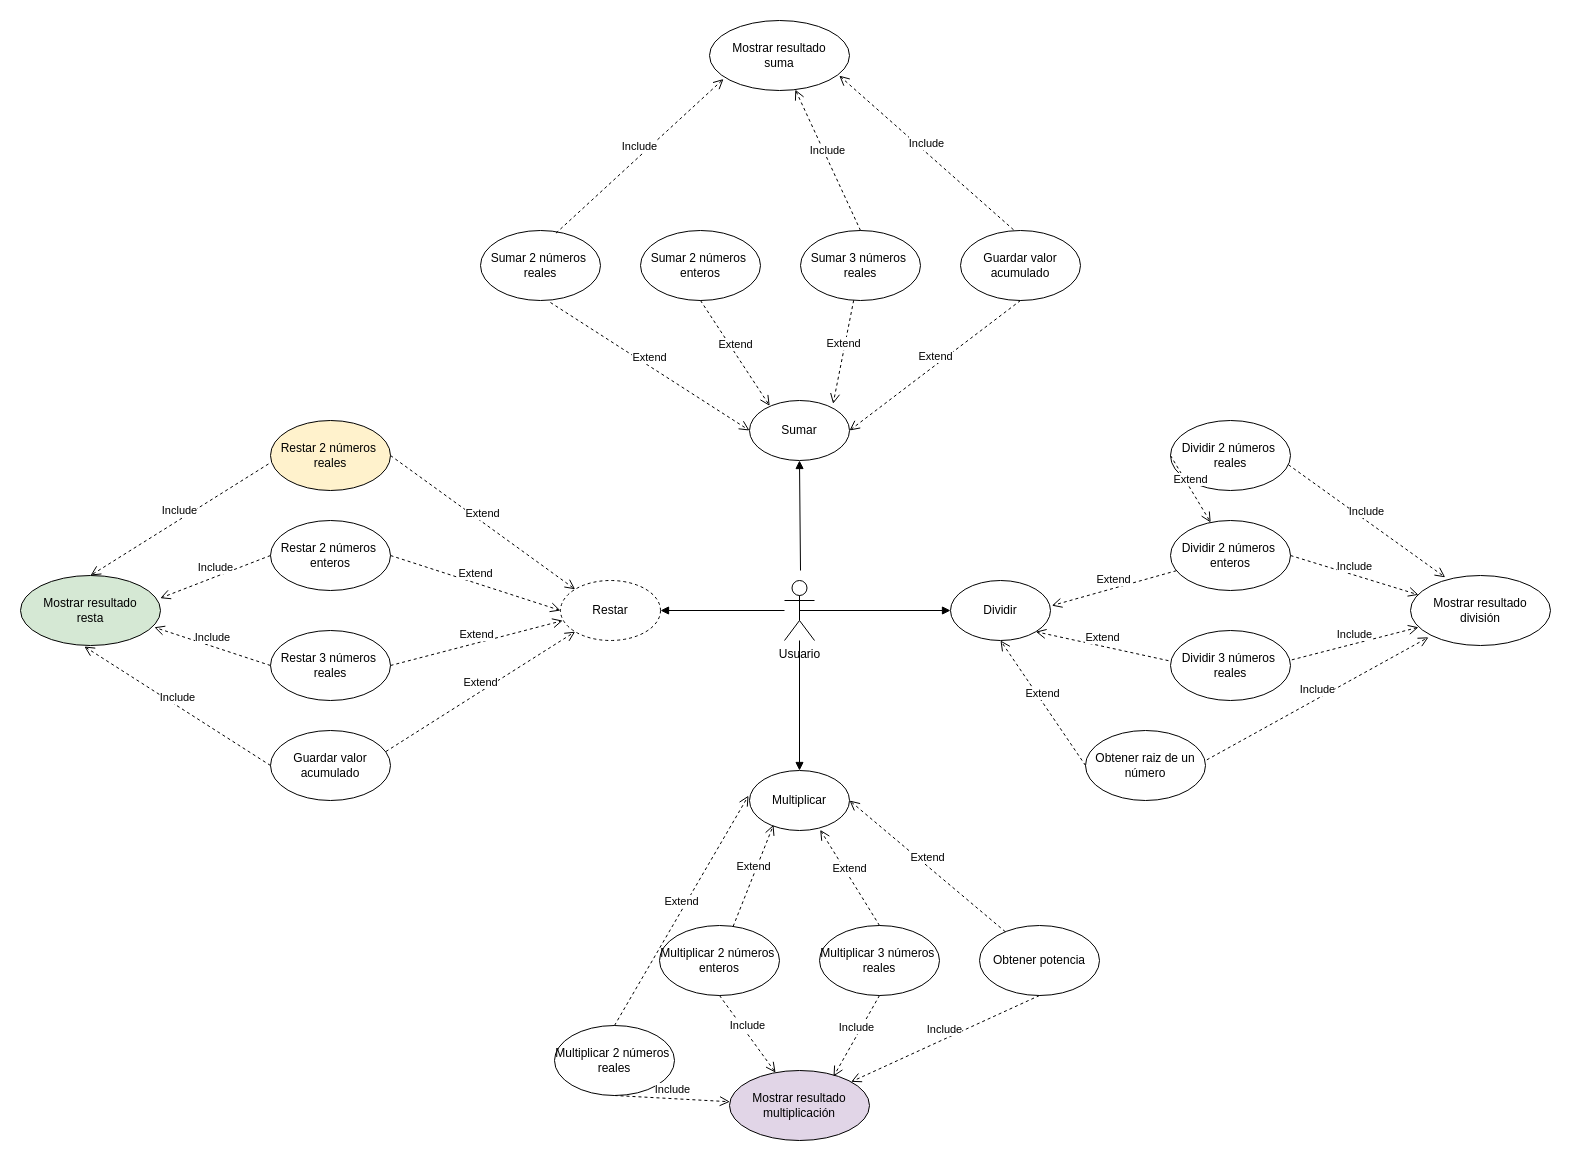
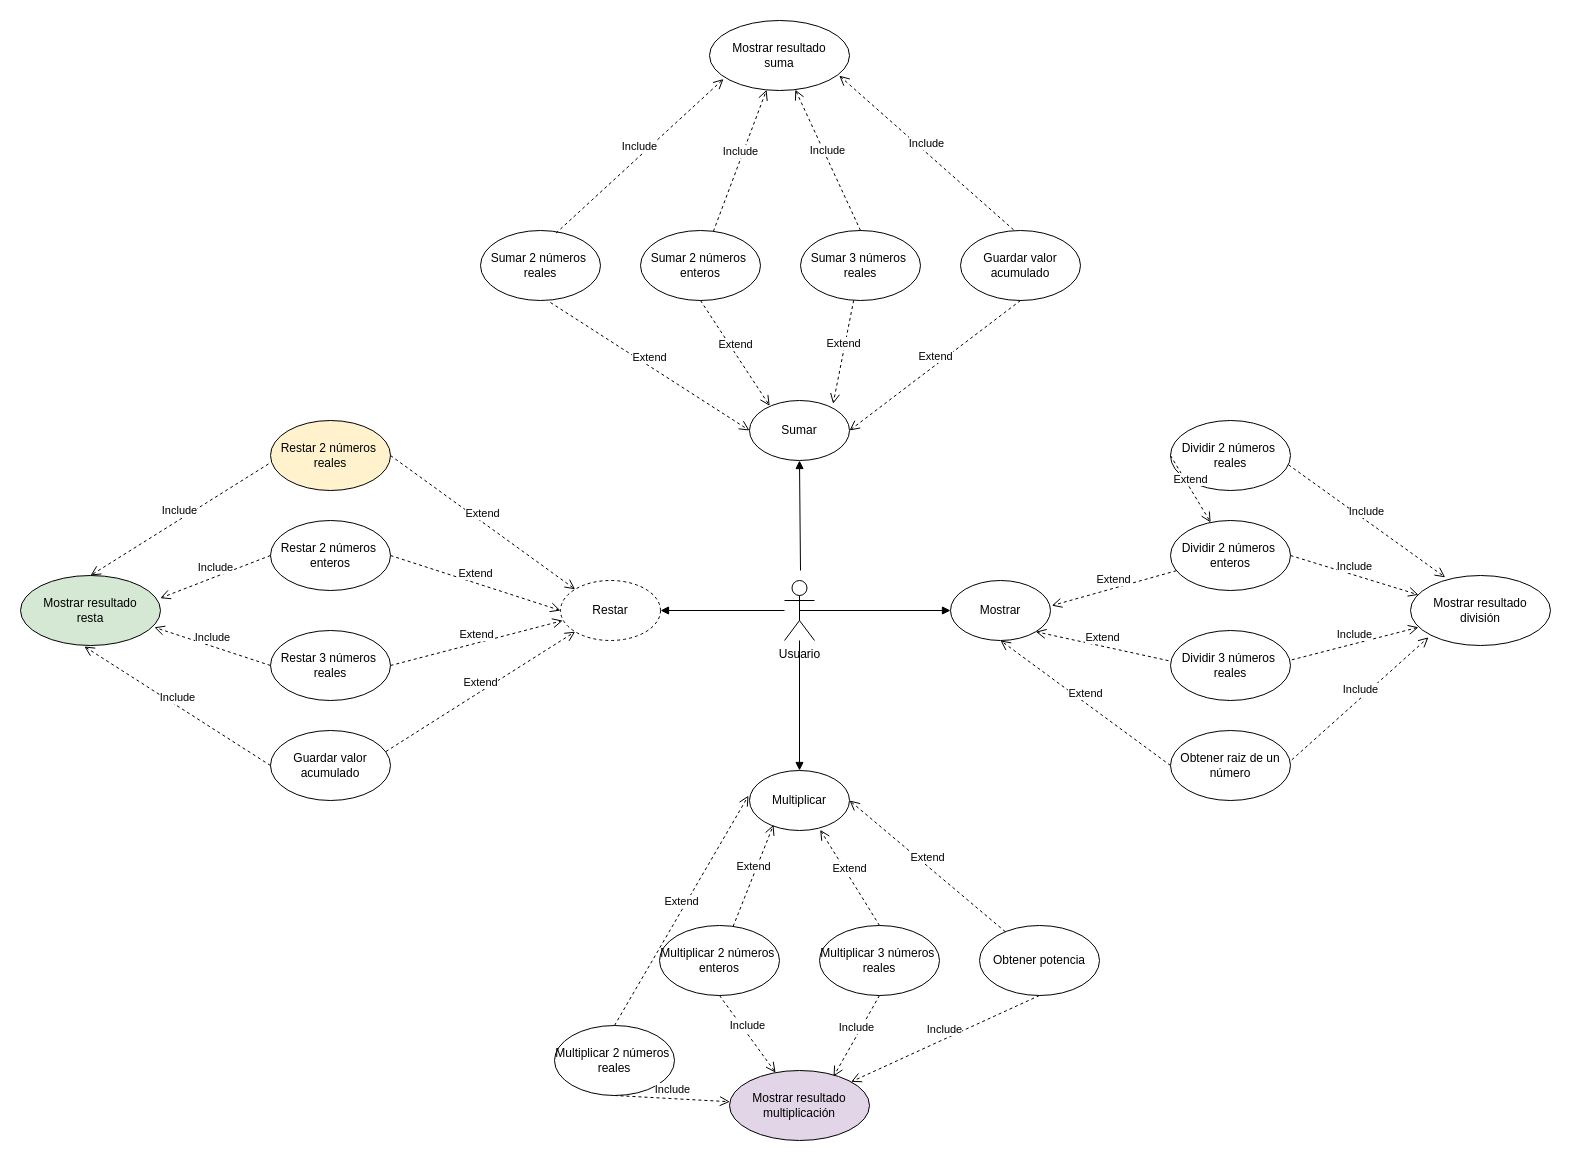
  <mxCell id="0" />
  <mxCell id="1" parent="0" />
  <mxCell id="2" value="Usuario" style="shape=umlActor;verticalLabelPosition=bottom;verticalAlign=top;html=1;outlineConnect=0;" vertex="1" parent="1"><mxGeometry x="784" y="580" width="30" height="60" as="geometry" /></mxCell>
  <mxCell id="3" value="Sumar" style="ellipse;whiteSpace=wrap;html=1;" vertex="1" parent="1"><mxGeometry x="749" y="400" width="100" height="60" as="geometry" /></mxCell>
  <mxCell id="4" value="Restar" style="ellipse;whiteSpace=wrap;html=1;dashed=1;" vertex="1" parent="1"><mxGeometry x="560" y="580" width="100" height="60" as="geometry" /></mxCell>
  <mxCell id="5" value="Multiplicar" style="ellipse;whiteSpace=wrap;html=1;" vertex="1" parent="1"><mxGeometry x="749" y="770" width="100" height="60" as="geometry" /></mxCell>
- <mxCell id="6" value="Dividir" style="ellipse;whiteSpace=wrap;html=1;" vertex="1" parent="1"><mxGeometry x="950" y="580" width="100" height="60" as="geometry" /></mxCell>
+ <mxCell id="6" value="Mostrar" style="ellipse;whiteSpace=wrap;html=1;" vertex="1" parent="1"><mxGeometry x="950" y="580" width="100" height="60" as="geometry" /></mxCell>
  <mxCell id="7" value="" style="html=1;verticalAlign=bottom;endArrow=block;rounded=0;entryX=0.5;entryY=1;entryDx=0;entryDy=0;" edge="1" parent="1" target="3"><mxGeometry width="80" relative="1" as="geometry"><mxPoint x="800" y="570" as="sourcePoint" /><mxPoint x="850" y="780" as="targetPoint" /></mxGeometry></mxCell>
  <mxCell id="8" value="" style="html=1;verticalAlign=bottom;endArrow=block;rounded=0;exitX=0.5;exitY=0.5;exitDx=0;exitDy=0;entryX=0;entryY=0.5;entryDx=0;entryDy=0;exitPerimeter=0;" edge="1" parent="1" source="2" target="6"><mxGeometry width="80" relative="1" as="geometry"><mxPoint x="875" y="655" as="sourcePoint" /><mxPoint x="490" y="780" as="targetPoint" /></mxGeometry></mxCell>
  <mxCell id="9" value="" style="html=1;verticalAlign=bottom;endArrow=block;rounded=0;entryX=0.5;entryY=0;entryDx=0;entryDy=0;" edge="1" parent="1" source="2" target="5"><mxGeometry width="80" relative="1" as="geometry"><mxPoint x="836.08" y="686.78" as="sourcePoint" /><mxPoint x="1110" y="780" as="targetPoint" /></mxGeometry></mxCell>
  <mxCell id="10" value="" style="html=1;verticalAlign=bottom;endArrow=block;rounded=0;entryX=1;entryY=0.5;entryDx=0;entryDy=0;" edge="1" parent="1" source="2" target="4"><mxGeometry width="80" relative="1" as="geometry"><mxPoint x="764.4" y="685.38" as="sourcePoint" /><mxPoint x="920" y="780" as="targetPoint" /></mxGeometry></mxCell>
  <mxCell id="11" value="Sumar 2 números&amp;nbsp; reales" style="ellipse;whiteSpace=wrap;html=1;" vertex="1" parent="1"><mxGeometry x="480" y="230" width="120" height="70" as="geometry" /></mxCell>
  <mxCell id="12" value="Sumar 2 números&amp;nbsp; enteros" style="ellipse;whiteSpace=wrap;html=1;" vertex="1" parent="1"><mxGeometry x="640" y="230" width="120" height="70" as="geometry" /></mxCell>
  <mxCell id="13" value="Sumar 3 números&amp;nbsp; reales" style="ellipse;whiteSpace=wrap;html=1;" vertex="1" parent="1"><mxGeometry x="800" y="230" width="120" height="70" as="geometry" /></mxCell>
  <mxCell id="14" value="Guardar valor acumulado" style="ellipse;whiteSpace=wrap;html=1;" vertex="1" parent="1"><mxGeometry x="960" y="230" width="120" height="70" as="geometry" /></mxCell>
  <mxCell id="15" value="Extend" style="html=1;verticalAlign=bottom;endArrow=open;dashed=1;endSize=8;rounded=0;entryX=0;entryY=0.5;entryDx=0;entryDy=0;exitX=0.583;exitY=1.029;exitDx=0;exitDy=0;exitPerimeter=0;" edge="1" parent="1" source="11" target="3"><mxGeometry relative="1" as="geometry"><mxPoint x="610" y="360" as="sourcePoint" /><mxPoint x="570" y="430" as="targetPoint" /></mxGeometry></mxCell>
  <mxCell id="16" value="Extend" style="html=1;verticalAlign=bottom;endArrow=open;dashed=1;endSize=8;rounded=0;entryX=0.202;entryY=0.089;entryDx=0;entryDy=0;exitX=0.5;exitY=1;exitDx=0;exitDy=0;entryPerimeter=0;" edge="1" parent="1" source="12" target="3"><mxGeometry relative="1" as="geometry"><mxPoint x="559.96" y="312.03" as="sourcePoint" /><mxPoint x="759" y="440" as="targetPoint" /></mxGeometry></mxCell>
  <mxCell id="17" value="Extend" style="html=1;verticalAlign=bottom;endArrow=open;dashed=1;endSize=8;rounded=0;entryX=0.836;entryY=0.055;entryDx=0;entryDy=0;entryPerimeter=0;" edge="1" parent="1" source="13" target="3"><mxGeometry relative="1" as="geometry"><mxPoint x="569.96" y="322.03" as="sourcePoint" /><mxPoint x="769" y="450" as="targetPoint" /></mxGeometry></mxCell>
  <mxCell id="18" value="Extend" style="html=1;verticalAlign=bottom;endArrow=open;dashed=1;endSize=8;rounded=0;entryX=1;entryY=0.5;entryDx=0;entryDy=0;exitX=0.5;exitY=1;exitDx=0;exitDy=0;" edge="1" parent="1" source="14" target="3"><mxGeometry relative="1" as="geometry"><mxPoint x="579.96" y="332.03" as="sourcePoint" /><mxPoint x="779" y="460" as="targetPoint" /></mxGeometry></mxCell>
  <mxCell id="19" value="Restar 2 números&amp;nbsp; reales" style="ellipse;whiteSpace=wrap;html=1;fillColor=#fff2cc;" vertex="1" parent="1"><mxGeometry x="270" y="420" width="120" height="70" as="geometry" /></mxCell>
  <mxCell id="20" value="Restar&amp;nbsp;2 números&amp;nbsp; enteros" style="ellipse;whiteSpace=wrap;html=1;" vertex="1" parent="1"><mxGeometry x="270" y="520" width="120" height="70" as="geometry" /></mxCell>
  <mxCell id="21" value="Restar&amp;nbsp;3 números&amp;nbsp; reales" style="ellipse;whiteSpace=wrap;html=1;" vertex="1" parent="1"><mxGeometry x="270" y="630" width="120" height="70" as="geometry" /></mxCell>
  <mxCell id="22" value="Guardar valor acumulado" style="ellipse;whiteSpace=wrap;html=1;" vertex="1" parent="1"><mxGeometry x="270" y="730" width="120" height="70" as="geometry" /></mxCell>
  <mxCell id="23" value="Multiplicar 2 números&amp;nbsp; reales" style="ellipse;whiteSpace=wrap;html=1;" vertex="1" parent="1"><mxGeometry x="554" y="1025" width="120" height="70" as="geometry" /></mxCell>
  <mxCell id="24" value="Multiplicar&amp;nbsp;2 números&amp;nbsp; enteros" style="ellipse;whiteSpace=wrap;html=1;" vertex="1" parent="1"><mxGeometry x="659" y="925" width="120" height="70" as="geometry" /></mxCell>
  <mxCell id="25" value="Multiplicar&amp;nbsp;3 números&amp;nbsp; reales" style="ellipse;whiteSpace=wrap;html=1;" vertex="1" parent="1"><mxGeometry x="819" y="925" width="120" height="70" as="geometry" /></mxCell>
  <mxCell id="26" value="Obtener potencia" style="ellipse;whiteSpace=wrap;html=1;" vertex="1" parent="1"><mxGeometry x="979" y="925" width="120" height="70" as="geometry" /></mxCell>
  <mxCell id="27" value="Dividir 2 números&amp;nbsp; reales" style="ellipse;whiteSpace=wrap;html=1;" vertex="1" parent="1"><mxGeometry x="1170" y="420" width="120" height="70" as="geometry" /></mxCell>
  <mxCell id="28" value="Dividir 2 números&amp;nbsp; enteros" style="ellipse;whiteSpace=wrap;html=1;" vertex="1" parent="1"><mxGeometry x="1170" y="520" width="120" height="70" as="geometry" /></mxCell>
  <mxCell id="29" value="Dividir 3 números&amp;nbsp; reales" style="ellipse;whiteSpace=wrap;html=1;" vertex="1" parent="1"><mxGeometry x="1170" y="630" width="120" height="70" as="geometry" /></mxCell>
- <mxCell id="30" value="Obtener raiz de un número" style="ellipse;whiteSpace=wrap;html=1;" vertex="1" parent="1"><mxGeometry x="1085" y="730" width="120" height="70" as="geometry" /></mxCell>
+ <mxCell id="30" value="Obtener raiz de un número" style="ellipse;whiteSpace=wrap;html=1;" vertex="1" parent="1"><mxGeometry x="1170" y="730" width="120" height="70" as="geometry" /></mxCell>
  <mxCell id="31" value="Extend" style="html=1;verticalAlign=bottom;endArrow=open;dashed=1;endSize=8;rounded=0;exitX=0;exitY=0.5;exitDx=0;exitDy=0;" edge="1" parent="1" source="27" target="28"><mxGeometry relative="1" as="geometry"><mxPoint x="1030" y="310" as="sourcePoint" /><mxPoint x="859" y="440" as="targetPoint" /></mxGeometry></mxCell>
  <mxCell id="32" value="Extend" style="html=1;verticalAlign=bottom;endArrow=open;dashed=1;endSize=8;rounded=0;entryX=1.013;entryY=0.419;entryDx=0;entryDy=0;entryPerimeter=0;" edge="1" parent="1" source="28" target="6"><mxGeometry relative="1" as="geometry"><mxPoint x="1040" y="320" as="sourcePoint" /><mxPoint x="869" y="450" as="targetPoint" /></mxGeometry></mxCell>
  <mxCell id="33" value="Extend" style="html=1;verticalAlign=bottom;endArrow=open;dashed=1;endSize=8;rounded=0;entryX=1;entryY=1;entryDx=0;entryDy=0;exitX=-0.017;exitY=0.431;exitDx=0;exitDy=0;exitPerimeter=0;" edge="1" parent="1" source="29" target="6"><mxGeometry relative="1" as="geometry"><mxPoint x="1050" y="330" as="sourcePoint" /><mxPoint x="879" y="460" as="targetPoint" /></mxGeometry></mxCell>
  <mxCell id="34" value="Extend" style="html=1;verticalAlign=bottom;endArrow=open;dashed=1;endSize=8;rounded=0;entryX=0.5;entryY=1;entryDx=0;entryDy=0;exitX=0;exitY=0.5;exitDx=0;exitDy=0;" edge="1" parent="1" source="30" target="6"><mxGeometry relative="1" as="geometry"><mxPoint x="1060" y="340" as="sourcePoint" /><mxPoint x="889" y="470" as="targetPoint" /></mxGeometry></mxCell>
  <mxCell id="35" value="Extend" style="html=1;verticalAlign=bottom;endArrow=open;dashed=1;endSize=8;rounded=0;entryX=0;entryY=0;entryDx=0;entryDy=0;exitX=1;exitY=0.5;exitDx=0;exitDy=0;" edge="1" parent="1" source="19" target="4"><mxGeometry relative="1" as="geometry"><mxPoint x="1070" y="350" as="sourcePoint" /><mxPoint x="899" y="480" as="targetPoint" /></mxGeometry></mxCell>
  <mxCell id="36" value="Extend" style="html=1;verticalAlign=bottom;endArrow=open;dashed=1;endSize=8;rounded=0;entryX=0;entryY=0.5;entryDx=0;entryDy=0;exitX=1;exitY=0.5;exitDx=0;exitDy=0;" edge="1" parent="1" source="20" target="4"><mxGeometry relative="1" as="geometry"><mxPoint y="465" as="sourcePoint" x="400" /><mxPoint x="584.645" y="598.787" as="targetPoint" /></mxGeometry></mxCell>
  <mxCell id="37" value="Extend" style="html=1;verticalAlign=bottom;endArrow=open;dashed=1;endSize=8;rounded=0;entryX=0.022;entryY=0.669;entryDx=0;entryDy=0;exitX=1;exitY=0.5;exitDx=0;exitDy=0;entryPerimeter=0;" edge="1" parent="1" source="21" target="4"><mxGeometry relative="1" as="geometry"><mxPoint x="410" y="475" as="sourcePoint" /><mxPoint x="594.645" y="608.787" as="targetPoint" /></mxGeometry></mxCell>
  <mxCell id="38" value="Extend" style="html=1;verticalAlign=bottom;endArrow=open;dashed=1;endSize=8;rounded=0;entryX=0;entryY=1;entryDx=0;entryDy=0;exitX=0.962;exitY=0.3;exitDx=0;exitDy=0;exitPerimeter=0;" edge="1" parent="1" source="22" target="4"><mxGeometry relative="1" as="geometry"><mxPoint x="420" y="485" as="sourcePoint" /><mxPoint x="604.645" y="618.787" as="targetPoint" /></mxGeometry></mxCell>
  <mxCell id="39" value="Extend" style="html=1;verticalAlign=bottom;endArrow=open;dashed=1;endSize=8;rounded=0;entryX=-0.01;entryY=0.419;entryDx=0;entryDy=0;entryPerimeter=0;exitX=0.5;exitY=0;exitDx=0;exitDy=0;" edge="1" parent="1" source="23" target="5"><mxGeometry relative="1" as="geometry"><mxPoint x="520" y="740" as="sourcePoint" /><mxPoint x="614.645" y="628.787" as="targetPoint" /></mxGeometry></mxCell>
  <mxCell id="40" value="Extend" style="html=1;verticalAlign=bottom;endArrow=open;dashed=1;endSize=8;rounded=0;entryX=0.24;entryY=0.906;entryDx=0;entryDy=0;entryPerimeter=0;" edge="1" parent="1" source="24" target="5"><mxGeometry relative="1" as="geometry"><mxPoint x="569" y="935" as="sourcePoint" /><mxPoint x="758" y="805.14" as="targetPoint" /></mxGeometry></mxCell>
  <mxCell id="41" value="Extend" style="html=1;verticalAlign=bottom;endArrow=open;dashed=1;endSize=8;rounded=0;entryX=0.707;entryY=0.989;entryDx=0;entryDy=0;entryPerimeter=0;exitX=0.5;exitY=0;exitDx=0;exitDy=0;" edge="1" parent="1" source="25" target="5"><mxGeometry relative="1" as="geometry"><mxPoint x="579" y="945" as="sourcePoint" /><mxPoint x="768" y="815.14" as="targetPoint" /></mxGeometry></mxCell>
  <mxCell id="42" value="Extend" style="html=1;verticalAlign=bottom;endArrow=open;dashed=1;endSize=8;rounded=0;entryX=1;entryY=0.5;entryDx=0;entryDy=0;" edge="1" parent="1" source="26" target="5"><mxGeometry relative="1" as="geometry"><mxPoint x="589" y="955" as="sourcePoint" /><mxPoint x="778" y="825.14" as="targetPoint" /></mxGeometry></mxCell>
+ <mxCell id="43" value="Include" style="html=1;verticalAlign=bottom;endArrow=open;dashed=1;endSize=8;rounded=0;" edge="1" parent="1" source="12" target="44"><mxGeometry relative="1" as="geometry"><mxPoint x="830" y="320" as="sourcePoint" /><mxPoint x="710" y="80" as="targetPoint" /></mxGeometry></mxCell>
  <mxCell id="44" value="Mostrar resultado &lt;br&gt;suma" style="ellipse;whiteSpace=wrap;html=1;" vertex="1" parent="1"><mxGeometry x="709" y="20" width="140" height="70" as="geometry" /></mxCell>
  <mxCell id="45" value="Include" style="html=1;verticalAlign=bottom;endArrow=open;dashed=1;endSize=8;rounded=0;exitX=0.5;exitY=0;exitDx=0;exitDy=0;" edge="1" parent="1" source="13" target="44"><mxGeometry relative="1" as="geometry"><mxPoint x="722.861" y="240.813" as="sourcePoint" /><mxPoint x="776.166" y="99.407" as="targetPoint" /></mxGeometry></mxCell>
  <mxCell id="46" value="Include" style="html=1;verticalAlign=bottom;endArrow=open;dashed=1;endSize=8;rounded=0;entryX=0.1;entryY=0.836;entryDx=0;entryDy=0;entryPerimeter=0;exitX=0.629;exitY=0.038;exitDx=0;exitDy=0;exitPerimeter=0;" edge="1" parent="1" source="11" target="44"><mxGeometry relative="1" as="geometry"><mxPoint x="732.861" y="250.813" as="sourcePoint" /><mxPoint x="786.166" y="109.407" as="targetPoint" /></mxGeometry></mxCell>
  <mxCell id="47" value="Include" style="html=1;verticalAlign=bottom;endArrow=open;dashed=1;endSize=8;rounded=0;entryX=0.927;entryY=0.788;entryDx=0;entryDy=0;entryPerimeter=0;exitX=0.442;exitY=-0.01;exitDx=0;exitDy=0;exitPerimeter=0;" edge="1" parent="1" source="14" target="44"><mxGeometry relative="1" as="geometry"><mxPoint x="742.861" y="260.813" as="sourcePoint" /><mxPoint x="796.166" y="119.407" as="targetPoint" /></mxGeometry></mxCell>
  <mxCell id="48" value="Mostrar resultado &lt;br&gt;resta" style="ellipse;whiteSpace=wrap;html=1;fillColor=#d5e8d4;" vertex="1" parent="1"><mxGeometry x="20" y="575" width="140" height="70" as="geometry" /></mxCell>
  <mxCell id="49" value="Mostrar resultado &lt;br&gt;división" style="ellipse;whiteSpace=wrap;html=1;" vertex="1" parent="1"><mxGeometry x="1410" y="575" width="140" height="70" as="geometry" /></mxCell>
  <mxCell id="50" value="Mostrar resultado &lt;br&gt;multiplicación" style="ellipse;whiteSpace=wrap;html=1;fillColor=#e1d5e7;" vertex="1" parent="1"><mxGeometry x="729" y="1070" width="140" height="70" as="geometry" /></mxCell>
  <mxCell id="51" value="Include" style="html=1;verticalAlign=bottom;endArrow=open;dashed=1;endSize=8;rounded=0;entryX=0.5;entryY=0;entryDx=0;entryDy=0;exitX=-0.017;exitY=0.621;exitDx=0;exitDy=0;exitPerimeter=0;" edge="1" parent="1" source="19" target="48"><mxGeometry relative="1" as="geometry"><mxPoint x="565.48" y="242.66" as="sourcePoint" /><mxPoint x="733" y="88.52" as="targetPoint" /></mxGeometry></mxCell>
  <mxCell id="52" value="Include" style="html=1;verticalAlign=bottom;endArrow=open;dashed=1;endSize=8;rounded=0;entryX=0.456;entryY=1.014;entryDx=0;entryDy=0;exitX=0;exitY=0.5;exitDx=0;exitDy=0;entryPerimeter=0;" edge="1" parent="1" source="22" target="48"><mxGeometry relative="1" as="geometry"><mxPoint x="277.96" y="473.47" as="sourcePoint" /><mxPoint x="100" y="585" as="targetPoint" /></mxGeometry></mxCell>
  <mxCell id="53" value="Include" style="html=1;verticalAlign=bottom;endArrow=open;dashed=1;endSize=8;rounded=0;entryX=0.956;entryY=0.74;entryDx=0;entryDy=0;exitX=0;exitY=0.5;exitDx=0;exitDy=0;entryPerimeter=0;" edge="1" parent="1" source="21" target="48"><mxGeometry relative="1" as="geometry"><mxPoint x="280" y="775" as="sourcePoint" /><mxPoint x="93.84" y="655.98" as="targetPoint" /></mxGeometry></mxCell>
  <mxCell id="54" value="Include" style="html=1;verticalAlign=bottom;endArrow=open;dashed=1;endSize=8;rounded=0;entryX=0.998;entryY=0.324;entryDx=0;entryDy=0;exitX=0;exitY=0.5;exitDx=0;exitDy=0;entryPerimeter=0;" edge="1" parent="1" source="20" target="48"><mxGeometry relative="1" as="geometry"><mxPoint x="280" y="675" as="sourcePoint" /><mxPoint x="163.84" y="636.8" as="targetPoint" /></mxGeometry></mxCell>
  <mxCell id="55" value="Include" style="html=1;verticalAlign=bottom;endArrow=open;dashed=1;endSize=8;rounded=0;entryX=0.248;entryY=0.026;entryDx=0;entryDy=0;exitX=0.983;exitY=0.633;exitDx=0;exitDy=0;entryPerimeter=0;exitPerimeter=0;" edge="1" parent="1" source="27" target="49"><mxGeometry relative="1" as="geometry"><mxPoint x="1456.16" y="558.2" as="sourcePoint" /><mxPoint x="1340" y="520" as="targetPoint" /></mxGeometry></mxCell>
  <mxCell id="56" value="Include" style="html=1;verticalAlign=bottom;endArrow=open;dashed=1;endSize=8;rounded=0;entryX=0.057;entryY=0.276;entryDx=0;entryDy=0;exitX=1;exitY=0.5;exitDx=0;exitDy=0;entryPerimeter=0;" edge="1" parent="1" source="28" target="49"><mxGeometry relative="1" as="geometry"><mxPoint x="1297.96" y="474.31" as="sourcePoint" /><mxPoint x="1454.72" y="586.82" as="targetPoint" /></mxGeometry></mxCell>
  <mxCell id="57" value="Include" style="html=1;verticalAlign=bottom;endArrow=open;dashed=1;endSize=8;rounded=0;entryX=0.057;entryY=0.74;entryDx=0;entryDy=0;exitX=1.011;exitY=0.419;exitDx=0;exitDy=0;entryPerimeter=0;exitPerimeter=0;" edge="1" parent="1" source="29" target="49"><mxGeometry relative="1" as="geometry"><mxPoint x="1300" y="565" as="sourcePoint" /><mxPoint x="1427.98" y="604.32" as="targetPoint" /></mxGeometry></mxCell>
  <mxCell id="58" value="Include" style="html=1;verticalAlign=bottom;endArrow=open;dashed=1;endSize=8;rounded=0;entryX=0.057;entryY=0.74;entryDx=0;entryDy=0;exitX=1.011;exitY=0.419;exitDx=0;exitDy=0;entryPerimeter=0;exitPerimeter=0;" edge="1" parent="1" source="30"><mxGeometry relative="1" as="geometry"><mxPoint x="1301.32" y="669.33" as="sourcePoint" /><mxPoint x="1427.98" y="636.8" as="targetPoint" /></mxGeometry></mxCell>
  <mxCell id="59" value="Include" style="html=1;verticalAlign=bottom;endArrow=open;dashed=1;endSize=8;rounded=0;exitX=0.5;exitY=1;exitDx=0;exitDy=0;" edge="1" parent="1" source="26" target="50"><mxGeometry relative="1" as="geometry"><mxPoint x="900" y="1140" as="sourcePoint" /><mxPoint x="1036.66" y="1017.47" as="targetPoint" /></mxGeometry></mxCell>
  <mxCell id="60" value="Include" style="html=1;verticalAlign=bottom;endArrow=open;dashed=1;endSize=8;rounded=0;exitX=0.5;exitY=1;exitDx=0;exitDy=0;entryX=0.743;entryY=0.086;entryDx=0;entryDy=0;entryPerimeter=0;" edge="1" parent="1" source="25" target="50"><mxGeometry relative="1" as="geometry"><mxPoint x="1049" y="1005" as="sourcePoint" /><mxPoint x="860.601" y="1091.35" as="targetPoint" /></mxGeometry></mxCell>
  <mxCell id="61" value="Include" style="html=1;verticalAlign=bottom;endArrow=open;dashed=1;endSize=8;rounded=0;exitX=0.5;exitY=1;exitDx=0;exitDy=0;" edge="1" parent="1" source="24" target="50"><mxGeometry relative="1" as="geometry"><mxPoint x="889" y="1005" as="sourcePoint" /><mxPoint x="843.02" y="1086.02" as="targetPoint" /></mxGeometry></mxCell>
  <mxCell id="62" value="Include" style="html=1;verticalAlign=bottom;endArrow=open;dashed=1;endSize=8;rounded=0;exitX=0.5;exitY=1;exitDx=0;exitDy=0;" edge="1" parent="1" source="23" target="50"><mxGeometry relative="1" as="geometry"><mxPoint x="899" y="1015" as="sourcePoint" /><mxPoint x="853.02" y="1096.02" as="targetPoint" /></mxGeometry></mxCell>
